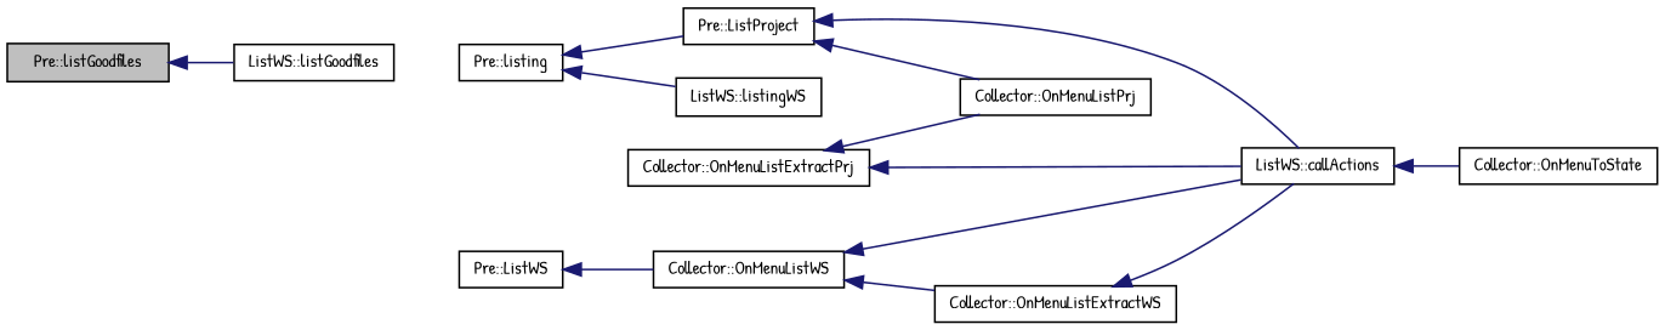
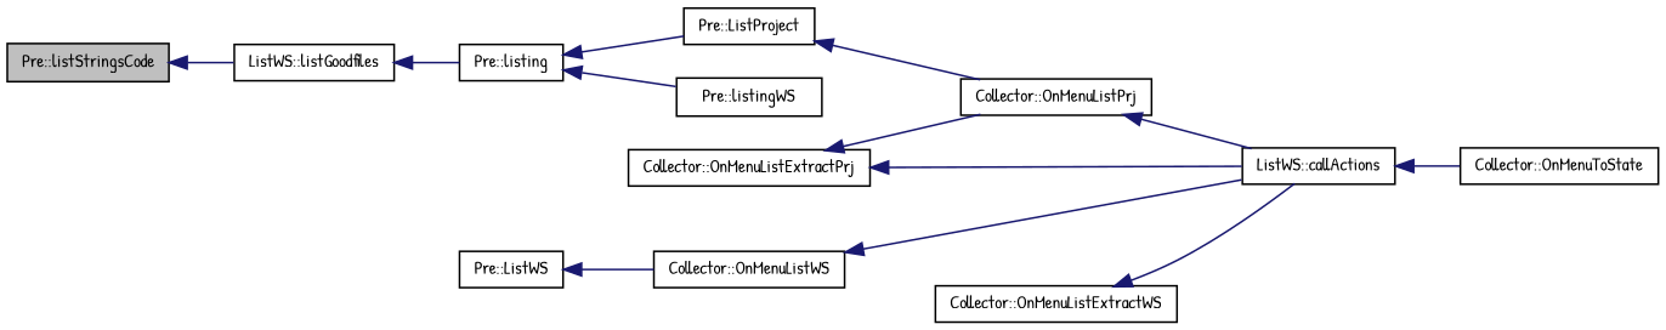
  digraph {
    fontname="Patrick Hand"
    rankdir=LR
    node [color=black fillcolor=white fontname="Patrick Hand" fontsize=10 shape=record style=filled]
    edge [color=midnightblue dir=back fontname="Patrick Hand" fontsize=10 labelfontname=Helvetica labelfontsize=10 style=solid]
-   n1 [fillcolor=grey75 fontcolor=black height=0.2 label="Pre::listGoodfiles" width=0.4]
+   n1 [fillcolor=grey75 fontcolor=black height=0.2 label="Pre::listStringsCode" width=0.4]
    n2 [height=0.2 label="ListWS::listGoodfiles" width=0.4]
    n3 [height=0.2 label="Pre::listing" width=0.4]
    n4 [height=0.2 label="Pre::ListProject" width=0.4]
-   n5 [height=0.2 label="ListWS::listingWS" width=0.4]
+   n5 [height=0.2 label="Pre::listingWS" width=0.4]
    n6 [height=0.2 label="Collector::OnMenuListPrj" width=0.4]
    n7 [height=0.2 label="ListWS::callActions" width=0.4]
    n8 [height=0.2 label="Collector::OnMenuToState" width=0.4]
    n9 [height=0.2 label="Collector::OnMenuListExtractPrj" width=0.4]
    n10 [height=0.2 label="Pre::ListWS" width=0.4]
    n11 [height=0.2 label="Collector::OnMenuListWS" width=0.4]
    n12 [height=0.2 label="Collector::OnMenuListExtractWS" width=0.4]
    n1 -> n2
+   n2 -> n3
    n3 -> n4
    n3 -> n5
    n4 -> n6
-   n4 -> n7
+   n6 -> n7
    n7 -> n8
    n9 -> n6
    n9 -> n7
    n10 -> n11
    n11 -> n7
-   n11 -> n12
    n12 -> n7
  }
